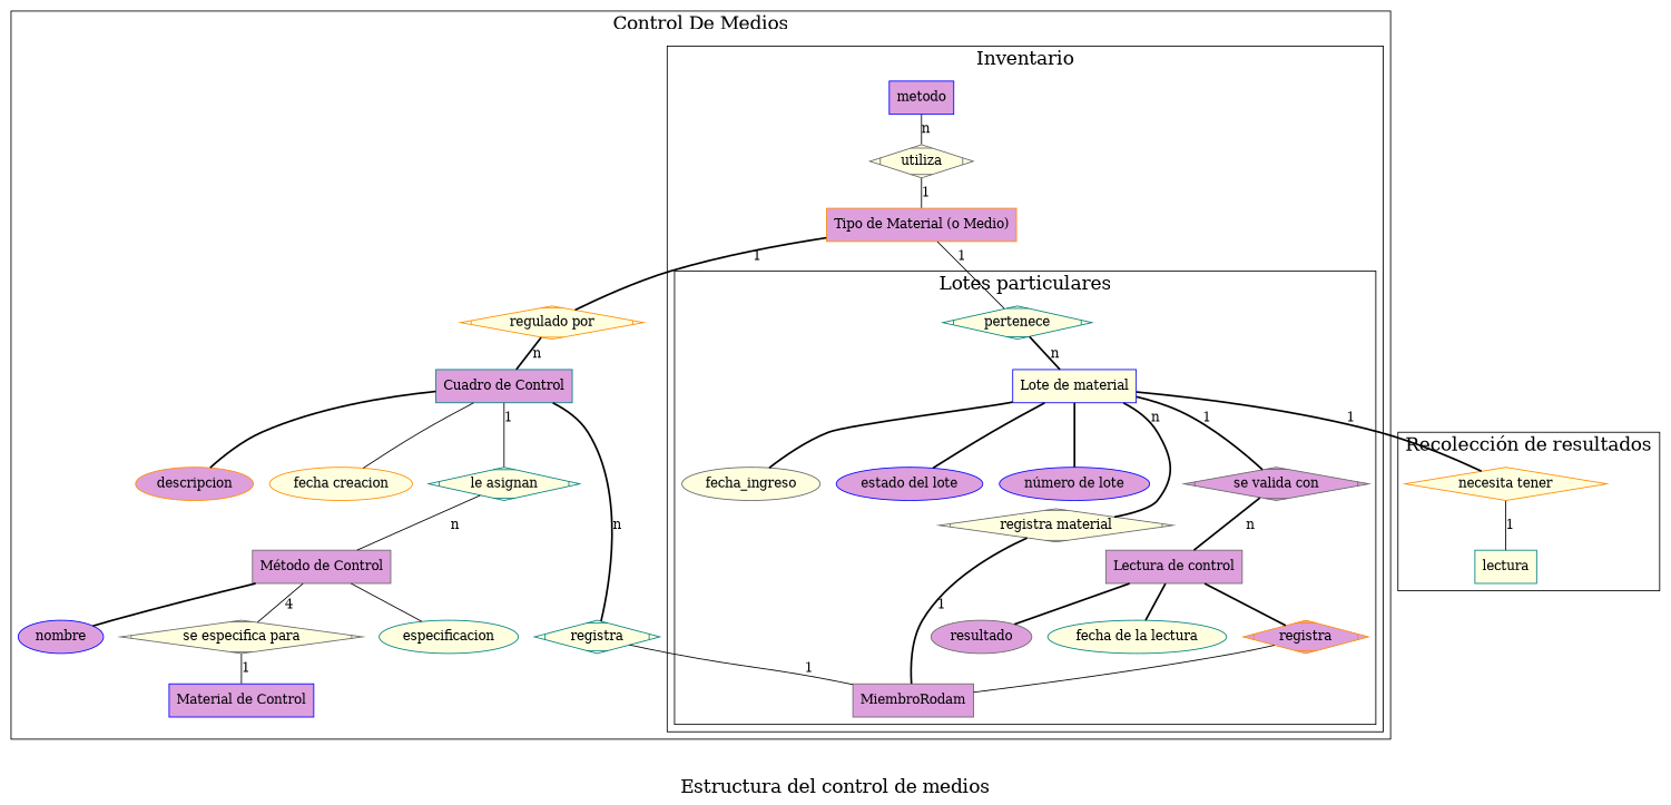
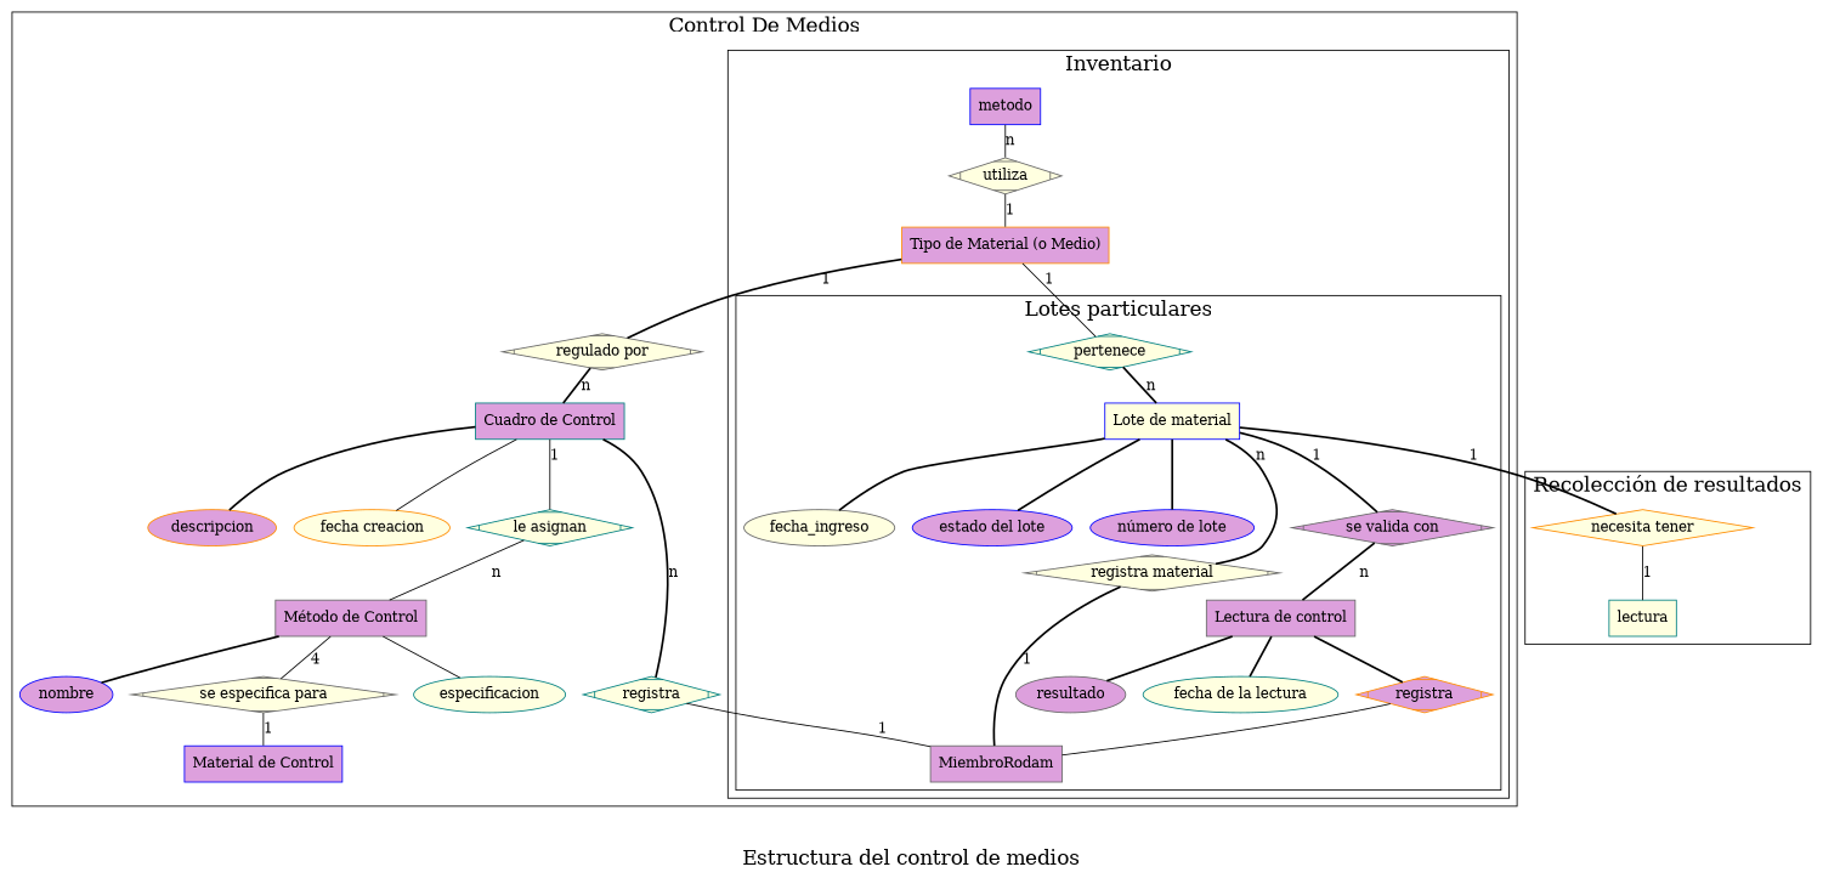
  graph {
    fontsize=20
    label="Estructura del control de medios"
    node [color=gray40 fillcolor=lightyellow shape=Mdiamond style=filled]
    edge [style=bold]
-   n1 [color=darkorange label="regulado por"]
+   n1 [label="regulado por"]
    n2 [color=teal label="le asignan"]
    n3 [label="se especifica para"]
    utiliza
    registra [color=teal]
    n6 [color=darkorange fillcolor=plum label="Tipo de Material (o Medio)" shape=box]
    n7 [color=teal fillcolor=plum label="Cuadro de Control" shape=box]
    n8 [fillcolor=plum label="Método de Control" shape=box]
    n9 [color=blue fillcolor=plum label="Material de Control" shape=box]
    pertenece [color=teal]
    nombre [color=blue fillcolor=plum shape=oval]
    especificacion [color=teal shape=oval]
    descripcion [color=darkorange fillcolor=plum shape=oval]
    n14 [color=darkorange label="fecha creacion" shape=oval]
    fecha_ingreso [shape=oval]
    n16 [color=blue fillcolor=plum label="estado del lote" shape=oval]
    n17 [color=blue fillcolor=plum label="número de lote" shape=oval]
    resultado [fillcolor=plum shape=oval]
    n19 [color=teal label="fecha de la lectura" shape=oval]
    n20 [color=blue label="Lote de material" shape=box]
    n21 [fillcolor=plum label="Lectura de control" shape=box]
    n22 [label="registra material"]
    n23 [fillcolor=plum label="se valida con"]
    n24 [color=darkorange fillcolor=plum label=registra]
    MiembroRodam [fillcolor=plum shape=box]
    metodo [color=blue fillcolor=plum shape=box]
    lectura [color=teal shape=box]
    n28 [color=darkorange label="necesita tener" shape=diamond]
    subgraph sub_1 {
      ranksep=5
      n1
      n2
      n3
      utiliza
      registra
      n6
      n7
      n8
      n9
    }
    subgraph sub_2 {
      pertenece
    }
    subgraph cluster_3 {
      label="Control De Medios"
      n1
      n2
      n3
      registra
      n7
      n8
      n9
      subgraph sub_4 {
        label="Control De Medios"
        nombre
        especificacion
        descripcion
        n14
      }
      subgraph cluster_5 {
        label=Inventario
        utiliza
        n6
        metodo
        subgraph cluster_6 {
          label="Lotes particulares"
          pertenece
          MiembroRodam
          subgraph sub_7 {
            label="Lotes particulares"
            fecha_ingreso
            n16
            n17
            resultado
            n19
          }
          subgraph sub_8 {
            label="Lotes particulares"
            n20
            n21
          }
          subgraph sub_9 {
            label="Lotes particulares"
            n22
            n23
            n24
          }
        }
      }
    }
    subgraph cluster_10 {
      label="Recolección de resultados"
      subgraph sub_11 {
        label="Recolección de resultados"
        lectura
      }
      subgraph sub_12 {
        label="Recolección de resultados"
        n28
      }
    }
    n1 -- n7 [label=n]
    n2 -- n8 [label=n style=solid]
    n3 -- n9 [label=1 style=solid]
    utiliza -- n6 [label=1 style=solid]
    registra -- MiembroRodam [label=1 style=solid]
    n6 -- n1 [label=1]
    n6 -- pertenece [label=1 style=solid]
    n7 -- n2 [label=1 style=solid]
    n7 -- registra [label=n]
    n7 -- descripcion
    n7 -- n14 [style=solid]
    n8 -- n3 [label=4 style=solid]
    n8 -- nombre
    n8 -- especificacion [style=solid]
    pertenece -- n20 [label=n]
    n20 -- fecha_ingreso
    n20 -- n16
    n20 -- n17
    n20 -- n22 [label=n]
    n20 -- n23 [label=1]
    n20 -- n28 [label=1]
    n21 -- resultado
    n21 -- n19
    n21 -- n24
    n22 -- MiembroRodam [label=1]
    n23 -- n21 [label=n]
    n24 -- MiembroRodam [style=solid]
    metodo -- utiliza [label=n style=solid]
    n28 -- lectura [label=1 style=solid]
  }
